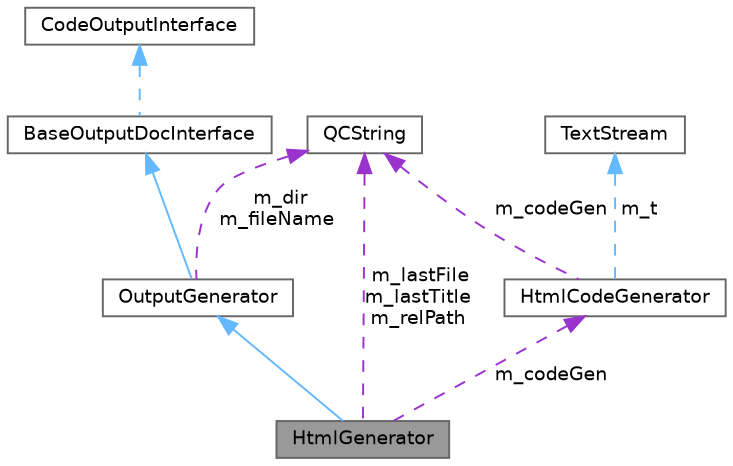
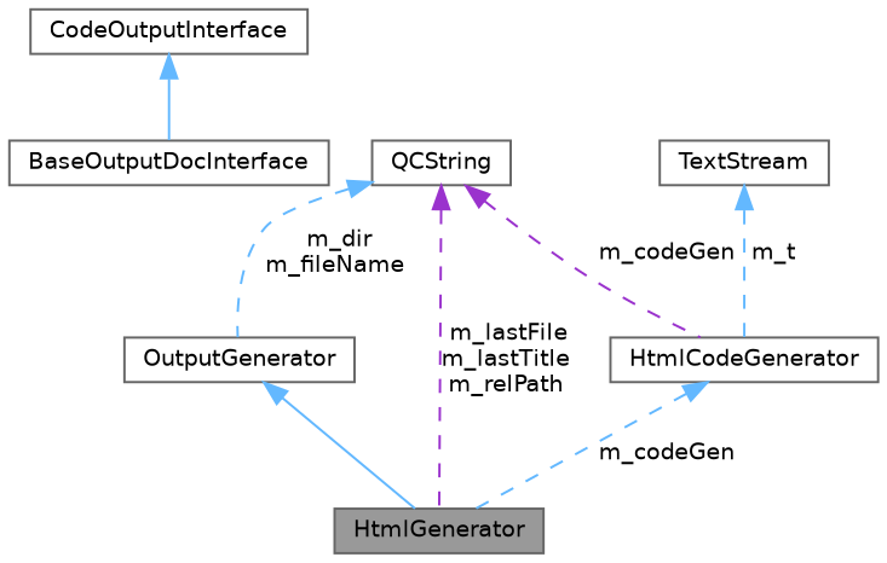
  digraph {
    node [color=gray40 fillcolor=white fontname=Helvetica fontsize=10 shape=box style=filled]
    edge [color=steelblue1 dir=back fontname=Helvetica fontsize=10 labelfontname=Helvetica labelfontsize=10 style=dashed]
    n1 [fillcolor=grey60 fontcolor=black height=0.2 label=HtmlGenerator width=0.4]
    n2 [height=0.2 label=OutputGenerator width=0.4]
    n3 [height=0.2 label=BaseOutputDocInterface width=0.4]
    n4 [height=0.2 label=CodeOutputInterface width=0.4]
    n5 [height=0.2 label=HtmlCodeGenerator width=0.4]
    n6 [height=0.2 label=TextStream width=0.4]
    n7 [height=0.2 label=QCString width=0.4]
    n2 -> n1 [style=solid]
-   n3 -> n2 [style=solid]
-   n4 -> n3
-   n5 -> n1 [color=darkorchid3 label=" m_codeGen"]
+   n4 -> n3 [style=solid]
+   n5 -> n1 [label=" m_codeGen"]
    n6 -> n5 [label=" m_t"]
    n7 -> n1 [color=darkorchid3 label=" m_lastFile\nm_lastTitle\nm_relPath"]
-   n7 -> n2 [color=darkorchid3 label=" m_dir\nm_fileName"]
+   n7 -> n2 [label=" m_dir\nm_fileName"]
    n7 -> n5 [color=darkorchid3 label=" m_codeGen"]
  }
